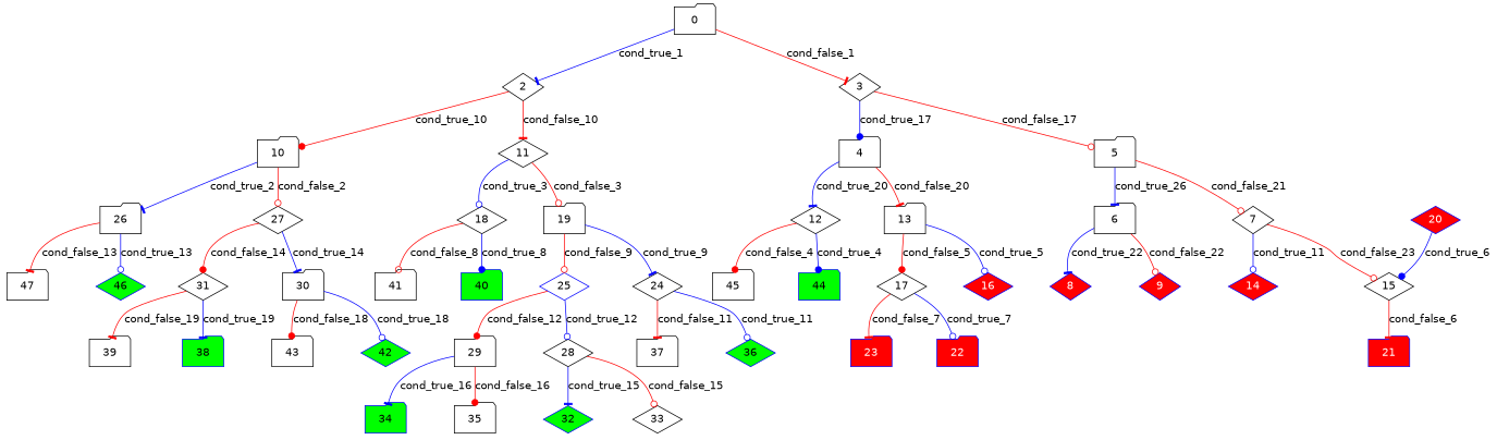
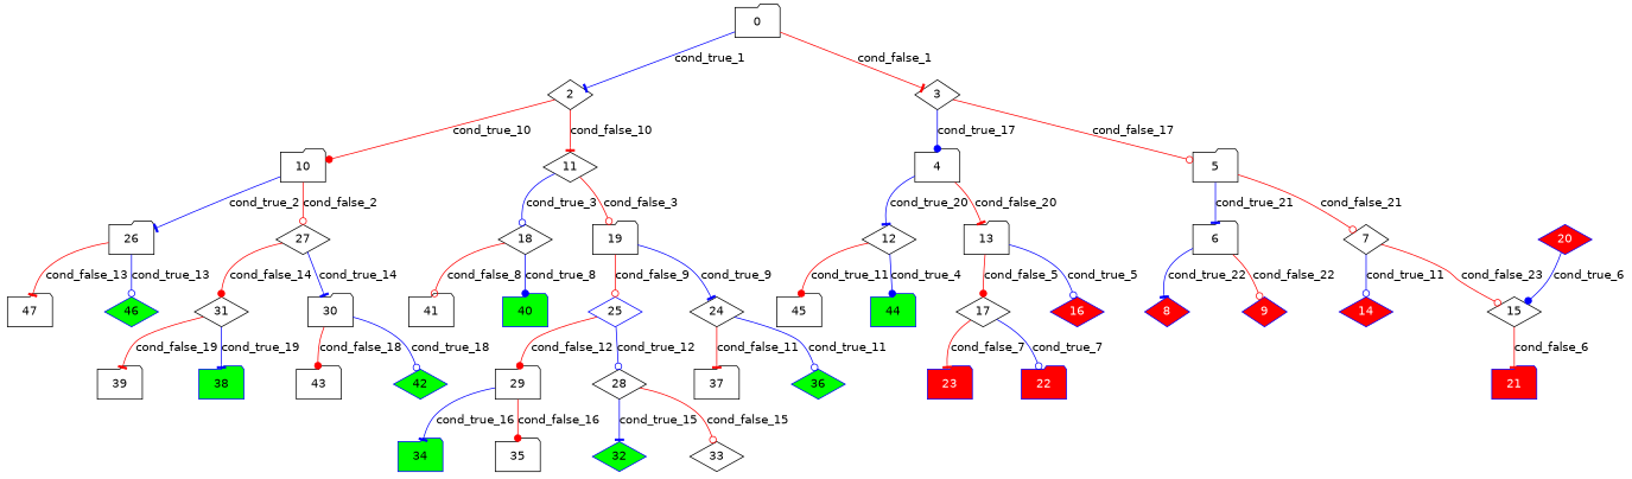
  digraph {
    fontname="DejaVu Sans"
    node [color=black fontname="DejaVu Sans" shape=folder]
    edge [arrowhead=tee color=red fontname="DejaVu Sans"]
    46 [color=blue fillcolor=green fontcolor=black height=.5 shape=diamond style=filled]
    44 [color=blue fillcolor=green fontcolor=black height=.5 style=filled]
    42 [color=blue fillcolor=green fontcolor=black height=.5 shape=diamond style=filled]
    40 [color=blue fillcolor=green fontcolor=black height=.5 style=filled]
    38 [color=blue fillcolor=green fontcolor=black height=.5 style=filled]
    36 [color=blue fillcolor=green fontcolor=black height=.5 shape=diamond style=filled]
    34 [color=blue fillcolor=green fontcolor=black height=.5 style=filled]
    32 [color=blue fillcolor=green fontcolor=black height=.5 shape=diamond style=filled]
    22 [color=blue fillcolor=red fontcolor=white height=.5 style=filled]
    20 [color=blue fillcolor=red fontcolor=white height=.5 shape=diamond style=filled]
    15 [height=.5 shape=diamond]
    16 [color=blue fillcolor=red fontcolor=white height=.5 shape=diamond style=filled]
    9 [color=blue fillcolor=red fontcolor=white height=.5 shape=diamond style=filled]
    14 [color=blue fillcolor=red fontcolor=white height=.5 shape=diamond style=filled]
    8 [color=blue fillcolor=red fontcolor=white height=.5 shape=diamond style=filled]
    23 [color=blue fillcolor=red fontcolor=white height=.5 style=filled]
    21 [color=blue fillcolor=red fontcolor=white height=.5 style=filled]
    0 [height=.5]
    2 [height=.5 shape=diamond]
    3 [height=.5 shape=diamond]
    10 [height=.5]
    11 [height=.5 shape=diamond]
    4 [height=.5]
    5 [height=.5]
    26 [height=.5]
    27 [height=.5 shape=diamond]
    18 [height=.5 shape=diamond]
    19 [height=.5]
    12 [height=.5 shape=diamond]
    13 [height=.5]
    6 [height=.5]
    7 [height=.5 shape=diamond]
    47 [height=.5]
    30 [height=.5]
    31 [height=.5 shape=diamond]
    41 [height=.5]
    24 [height=.5 shape=diamond]
    25 [color=blue height=.5 shape=diamond]
    45 [height=.5]
    17 [height=.5 shape=diamond]
    43 [height=.5]
    39 [height=.5]
    37 [height=.5]
    28 [height=.5 shape=diamond]
    29 [height=.5]
    33 [height=.5 shape=diamond]
    35 [height=.5]
    20 -> 15 [arrowhead=dot color=blue label=cond_true_6]
    15 -> 21 [label=cond_false_6]
    0 -> 2 [color=blue label=cond_true_1]
    0 -> 3 [label=cond_false_1]
    2 -> 10 [arrowhead=dot label=cond_true_10]
    2 -> 11 [label=cond_false_10]
    3 -> 4 [arrowhead=dot color=blue label=cond_true_17]
    3 -> 5 [arrowhead=odot label=cond_false_17]
    10 -> 26 [color=blue label=cond_true_2]
    10 -> 27 [arrowhead=odot label=cond_false_2]
    11 -> 18 [arrowhead=odot color=blue label=cond_true_3]
    11 -> 19 [arrowhead=odot label=cond_false_3]
    4 -> 12 [color=blue label=cond_true_20]
    4 -> 13 [label=cond_false_20]
-   5 -> 6 [color=blue label=cond_true_26]
+   5 -> 6 [color=blue label=cond_true_21]
    5 -> 7 [arrowhead=odot label=cond_false_21]
    26 -> 46 [arrowhead=odot color=blue label=cond_true_13]
    26 -> 47 [label=cond_false_13]
    27 -> 30 [color=blue label=cond_true_14]
    27 -> 31 [arrowhead=dot label=cond_false_14]
    18 -> 40 [arrowhead=dot color=blue label=cond_true_8]
    18 -> 41 [arrowhead=odot label=cond_false_8]
    19 -> 24 [color=blue label=cond_true_9]
    19 -> 25 [arrowhead=odot label=cond_false_9]
    12 -> 44 [arrowhead=dot color=blue label=cond_true_4]
-   12 -> 45 [arrowhead=dot label=cond_false_4]
+   12 -> 45 [arrowhead=dot label=cond_true_11]
    13 -> 16 [arrowhead=odot color=blue label=cond_true_5]
    13 -> 17 [arrowhead=dot label=cond_false_5]
    6 -> 9 [arrowhead=odot label=cond_false_22]
    6 -> 8 [color=blue label=cond_true_22]
    7 -> 15 [arrowhead=odot label=cond_false_23]
    7 -> 14 [arrowhead=odot color=blue label=cond_true_11]
    30 -> 42 [arrowhead=odot color=blue label=cond_true_18]
    30 -> 43 [arrowhead=dot label=cond_false_18]
    31 -> 38 [color=blue label=cond_true_19]
    31 -> 39 [label=cond_false_19]
    24 -> 36 [arrowhead=odot color=blue label=cond_true_11]
    24 -> 37 [label=cond_false_11]
    25 -> 28 [arrowhead=odot color=blue label=cond_true_12]
    25 -> 29 [arrowhead=dot label=cond_false_12]
    17 -> 22 [arrowhead=odot color=blue label=cond_true_7]
    17 -> 23 [label=cond_false_7]
    28 -> 32 [color=blue label=cond_true_15]
    28 -> 33 [arrowhead=odot label=cond_false_15]
    29 -> 34 [color=blue label=cond_true_16]
    29 -> 35 [arrowhead=dot label=cond_false_16]
  }
